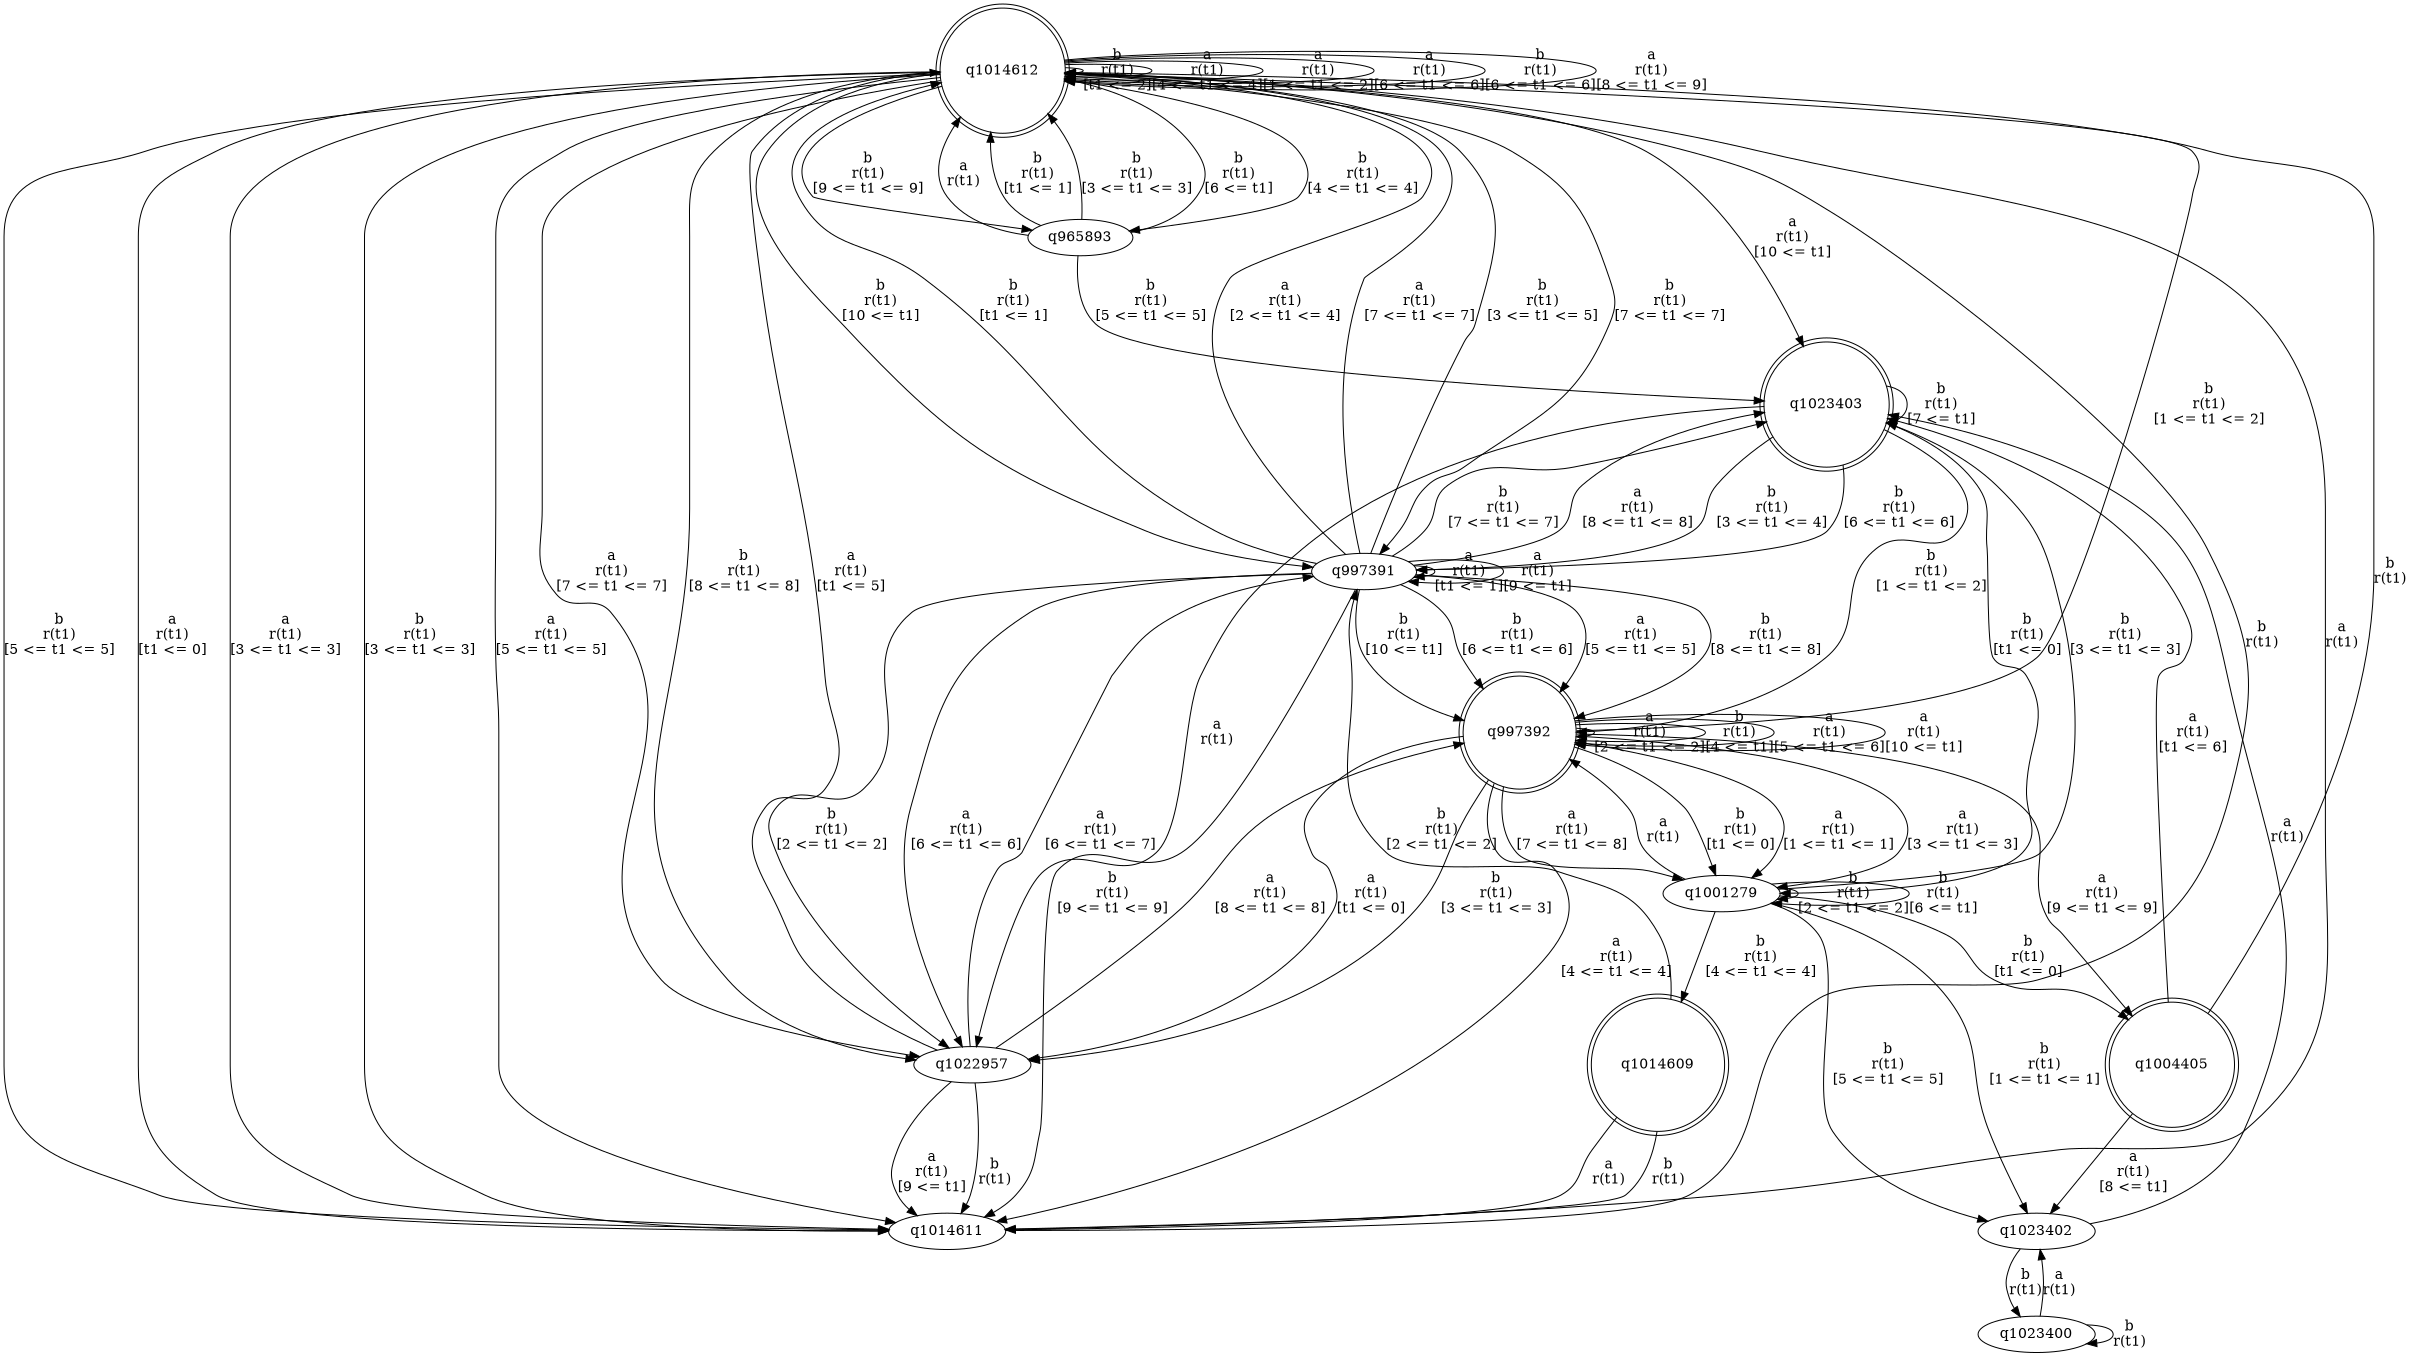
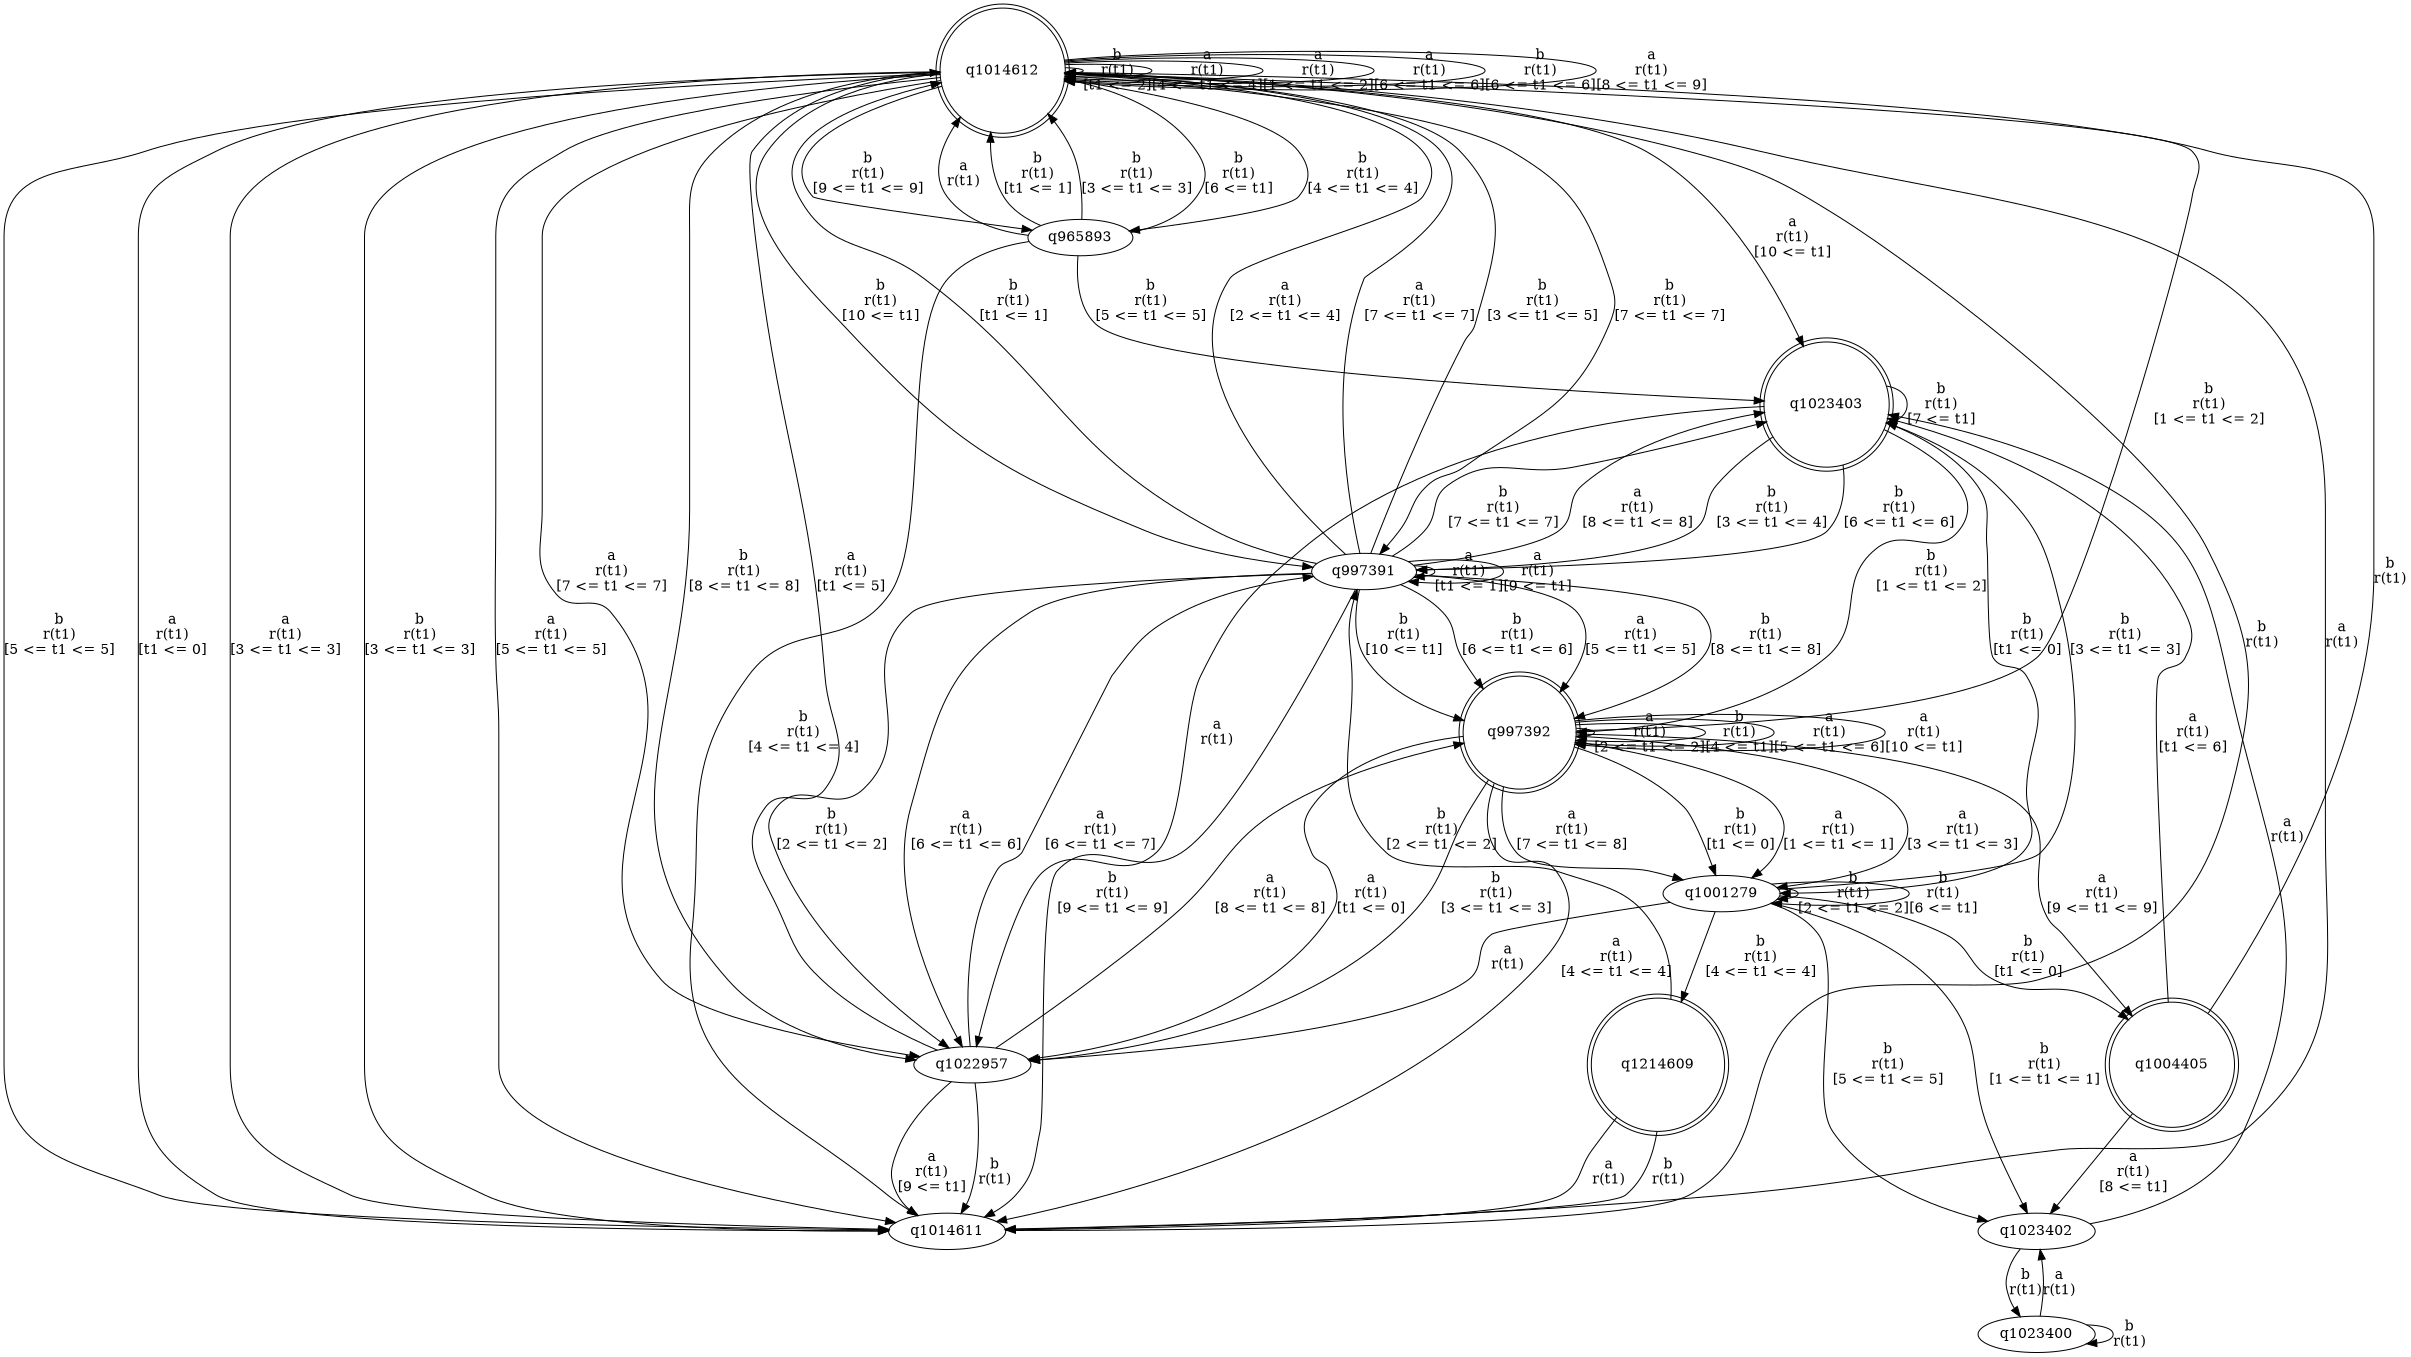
  digraph {
    n1 [label=q1014612 shape=doublecircle]
    n2 [label=q1014611]
    n3 [label=q965893]
    n4 [label=q997391]
    n5 [label=q1022957]
    n6 [label=q1023403 shape=doublecircle]
    n7 [label=q997392 shape=doublecircle]
    n8 [label=q1001279]
    n9 [label=q1004405 shape=doublecircle]
    n10 [label=q1023402]
-   n11 [label=q1014609 shape=doublecircle]
+   n11 [label=q1214609 shape=doublecircle]
    n12 [label=q1023400]
    n1 -> n1 [label="b\nr(t1)\n[t1 <= 2]"]
    n1 -> n1 [label="a\nr(t1)\n[4 <= t1 <= 4]"]
    n1 -> n1 [label="a\nr(t1)\n[1 <= t1 <= 2]"]
    n1 -> n1 [label="a\nr(t1)\n[6 <= t1 <= 6]"]
    n1 -> n1 [label="b\nr(t1)\n[6 <= t1 <= 6]"]
    n1 -> n1 [label="a\nr(t1)\n[8 <= t1 <= 9]"]
    n1 -> n2 [label="a\nr(t1)\n[t1 <= 0]"]
    n1 -> n2 [label="a\nr(t1)\n[3 <= t1 <= 3]"]
    n1 -> n2 [label="b\nr(t1)\n[3 <= t1 <= 3]"]
    n1 -> n2 [label="a\nr(t1)\n[5 <= t1 <= 5]"]
    n1 -> n2 [label="b\nr(t1)\n[5 <= t1 <= 5]"]
    n1 -> n3 [label="b\nr(t1)\n[4 <= t1 <= 4]"]
    n1 -> n3 [label="b\nr(t1)\n[9 <= t1 <= 9]"]
    n1 -> n4 [label="b\nr(t1)\n[7 <= t1 <= 7]"]
    n1 -> n4 [label="b\nr(t1)\n[10 <= t1]"]
    n1 -> n5 [label="a\nr(t1)\n[7 <= t1 <= 7]"]
    n1 -> n5 [label="b\nr(t1)\n[8 <= t1 <= 8]"]
    n1 -> n6 [label="a\nr(t1)\n[10 <= t1]"]
    n2 -> n1 [label="b\nr(t1)\n"]
    n2 -> n1 [label="a\nr(t1)\n"]
    n3 -> n1 [label="a\nr(t1)\n"]
    n3 -> n1 [label="b\nr(t1)\n[t1 <= 1]"]
    n3 -> n1 [label="b\nr(t1)\n[3 <= t1 <= 3]"]
    n3 -> n1 [label="b\nr(t1)\n[6 <= t1]"]
+   n3 -> n2 [label="b\nr(t1)\n[4 <= t1 <= 4]"]
    n3 -> n6 [label="b\nr(t1)\n[5 <= t1 <= 5]"]
    n4 -> n1 [label="b\nr(t1)\n[t1 <= 1]"]
    n4 -> n1 [label="a\nr(t1)\n[2 <= t1 <= 4]"]
    n4 -> n1 [label="a\nr(t1)\n[7 <= t1 <= 7]"]
    n4 -> n1 [label="b\nr(t1)\n[3 <= t1 <= 5]"]
    n4 -> n2 [label="b\nr(t1)\n[9 <= t1 <= 9]"]
    n4 -> n4 [label="a\nr(t1)\n[t1 <= 1]"]
    n4 -> n4 [label="a\nr(t1)\n[9 <= t1]"]
    n4 -> n5 [label="b\nr(t1)\n[2 <= t1 <= 2]"]
    n4 -> n5 [label="a\nr(t1)\n[6 <= t1 <= 6]"]
    n4 -> n6 [label="b\nr(t1)\n[7 <= t1 <= 7]"]
    n4 -> n6 [label="a\nr(t1)\n[8 <= t1 <= 8]"]
    n4 -> n7 [label="a\nr(t1)\n[5 <= t1 <= 5]"]
    n4 -> n7 [label="b\nr(t1)\n[8 <= t1 <= 8]"]
    n4 -> n7 [label="b\nr(t1)\n[10 <= t1]"]
    n4 -> n7 [label="b\nr(t1)\n[6 <= t1 <= 6]"]
    n5 -> n1 [label="a\nr(t1)\n[t1 <= 5]"]
    n5 -> n2 [label="b\nr(t1)\n"]
    n5 -> n2 [label="a\nr(t1)\n[9 <= t1]"]
    n5 -> n4 [label="a\nr(t1)\n[6 <= t1 <= 7]"]
    n5 -> n7 [label="a\nr(t1)\n[8 <= t1 <= 8]"]
    n6 -> n4 [label="b\nr(t1)\n[3 <= t1 <= 4]"]
    n6 -> n4 [label="b\nr(t1)\n[6 <= t1 <= 6]"]
    n6 -> n5 [label="a\nr(t1)\n"]
    n6 -> n6 [label="b\nr(t1)\n[7 <= t1]"]
    n6 -> n7 [label="b\nr(t1)\n[1 <= t1 <= 2]"]
    n6 -> n8 [label="b\nr(t1)\n[t1 <= 0]"]
    n7 -> n1 [label="b\nr(t1)\n[1 <= t1 <= 2]"]
    n7 -> n2 [label="a\nr(t1)\n[4 <= t1 <= 4]"]
    n7 -> n5 [label="a\nr(t1)\n[t1 <= 0]"]
    n7 -> n5 [label="b\nr(t1)\n[3 <= t1 <= 3]"]
    n7 -> n7 [label="a\nr(t1)\n[2 <= t1 <= 2]"]
    n7 -> n7 [label="b\nr(t1)\n[4 <= t1]"]
    n7 -> n7 [label="a\nr(t1)\n[5 <= t1 <= 6]"]
    n7 -> n7 [label="a\nr(t1)\n[10 <= t1]"]
    n7 -> n8 [label="b\nr(t1)\n[t1 <= 0]"]
    n7 -> n8 [label="a\nr(t1)\n[1 <= t1 <= 1]"]
    n7 -> n8 [label="a\nr(t1)\n[3 <= t1 <= 3]"]
    n7 -> n8 [label="a\nr(t1)\n[7 <= t1 <= 8]"]
    n7 -> n9 [label="a\nr(t1)\n[9 <= t1 <= 9]"]
    n8 -> n6 [label="b\nr(t1)\n[3 <= t1 <= 3]"]
-   n8 -> n7 [label="a\nr(t1)\n"]
+   n8 -> n5 [label="a\nr(t1)\n"]
    n8 -> n8 [label="b\nr(t1)\n[2 <= t1 <= 2]"]
    n8 -> n8 [label="b\nr(t1)\n[6 <= t1]"]
    n8 -> n9 [label="b\nr(t1)\n[t1 <= 0]"]
    n8 -> n10 [label="b\nr(t1)\n[1 <= t1 <= 1]"]
    n8 -> n10 [label="b\nr(t1)\n[5 <= t1 <= 5]"]
    n8 -> n11 [label="b\nr(t1)\n[4 <= t1 <= 4]"]
    n9 -> n1 [label="b\nr(t1)\n"]
    n9 -> n6 [label="a\nr(t1)\n[t1 <= 6]"]
    n9 -> n10 [label="a\nr(t1)\n[8 <= t1]"]
    n10 -> n6 [label="a\nr(t1)\n"]
    n10 -> n12 [label="b\nr(t1)\n"]
    n11 -> n2 [label="a\nr(t1)\n"]
    n11 -> n2 [label="b\nr(t1)\n"]
    n11 -> n4 [label="b\nr(t1)\n[2 <= t1 <= 2]"]
    n12 -> n10 [label="a\nr(t1)\n"]
    n12 -> n12 [label="b\nr(t1)\n"]
  }
